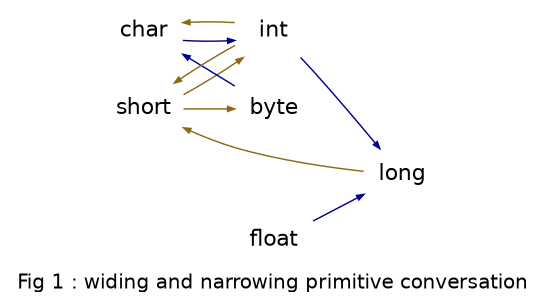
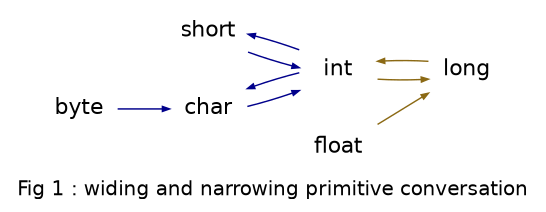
  digraph {
    fontname="DejaVu Sans"
    label="Fig 1 : widing and narrowing primitive conversation"
    rankdir=LR
    node [fontcolor=black fontname="DejaVu Sans" fontsize=15 shape=none]
    edge [arrowsize=0.5 color=goldenrod4 fontname="DejaVu Sans"]
    short
    char
    byte
    int
    long
    float
    subgraph sub_1 {
      rank=same
      short
      char
    }
-   short -> byte
-   short -> int
+   short -> int [color=blue4]
    char -> int [color=blue4]
    byte -> char [color=blue4]
-   int -> short
-   int -> char
-   int -> long [color=blue4]
-   long -> short
-   float -> long [color=blue4]
+   int -> short [color=blue4]
+   int -> char [color=blue4]
+   int -> long
+   long -> int
+   float -> long
  }
